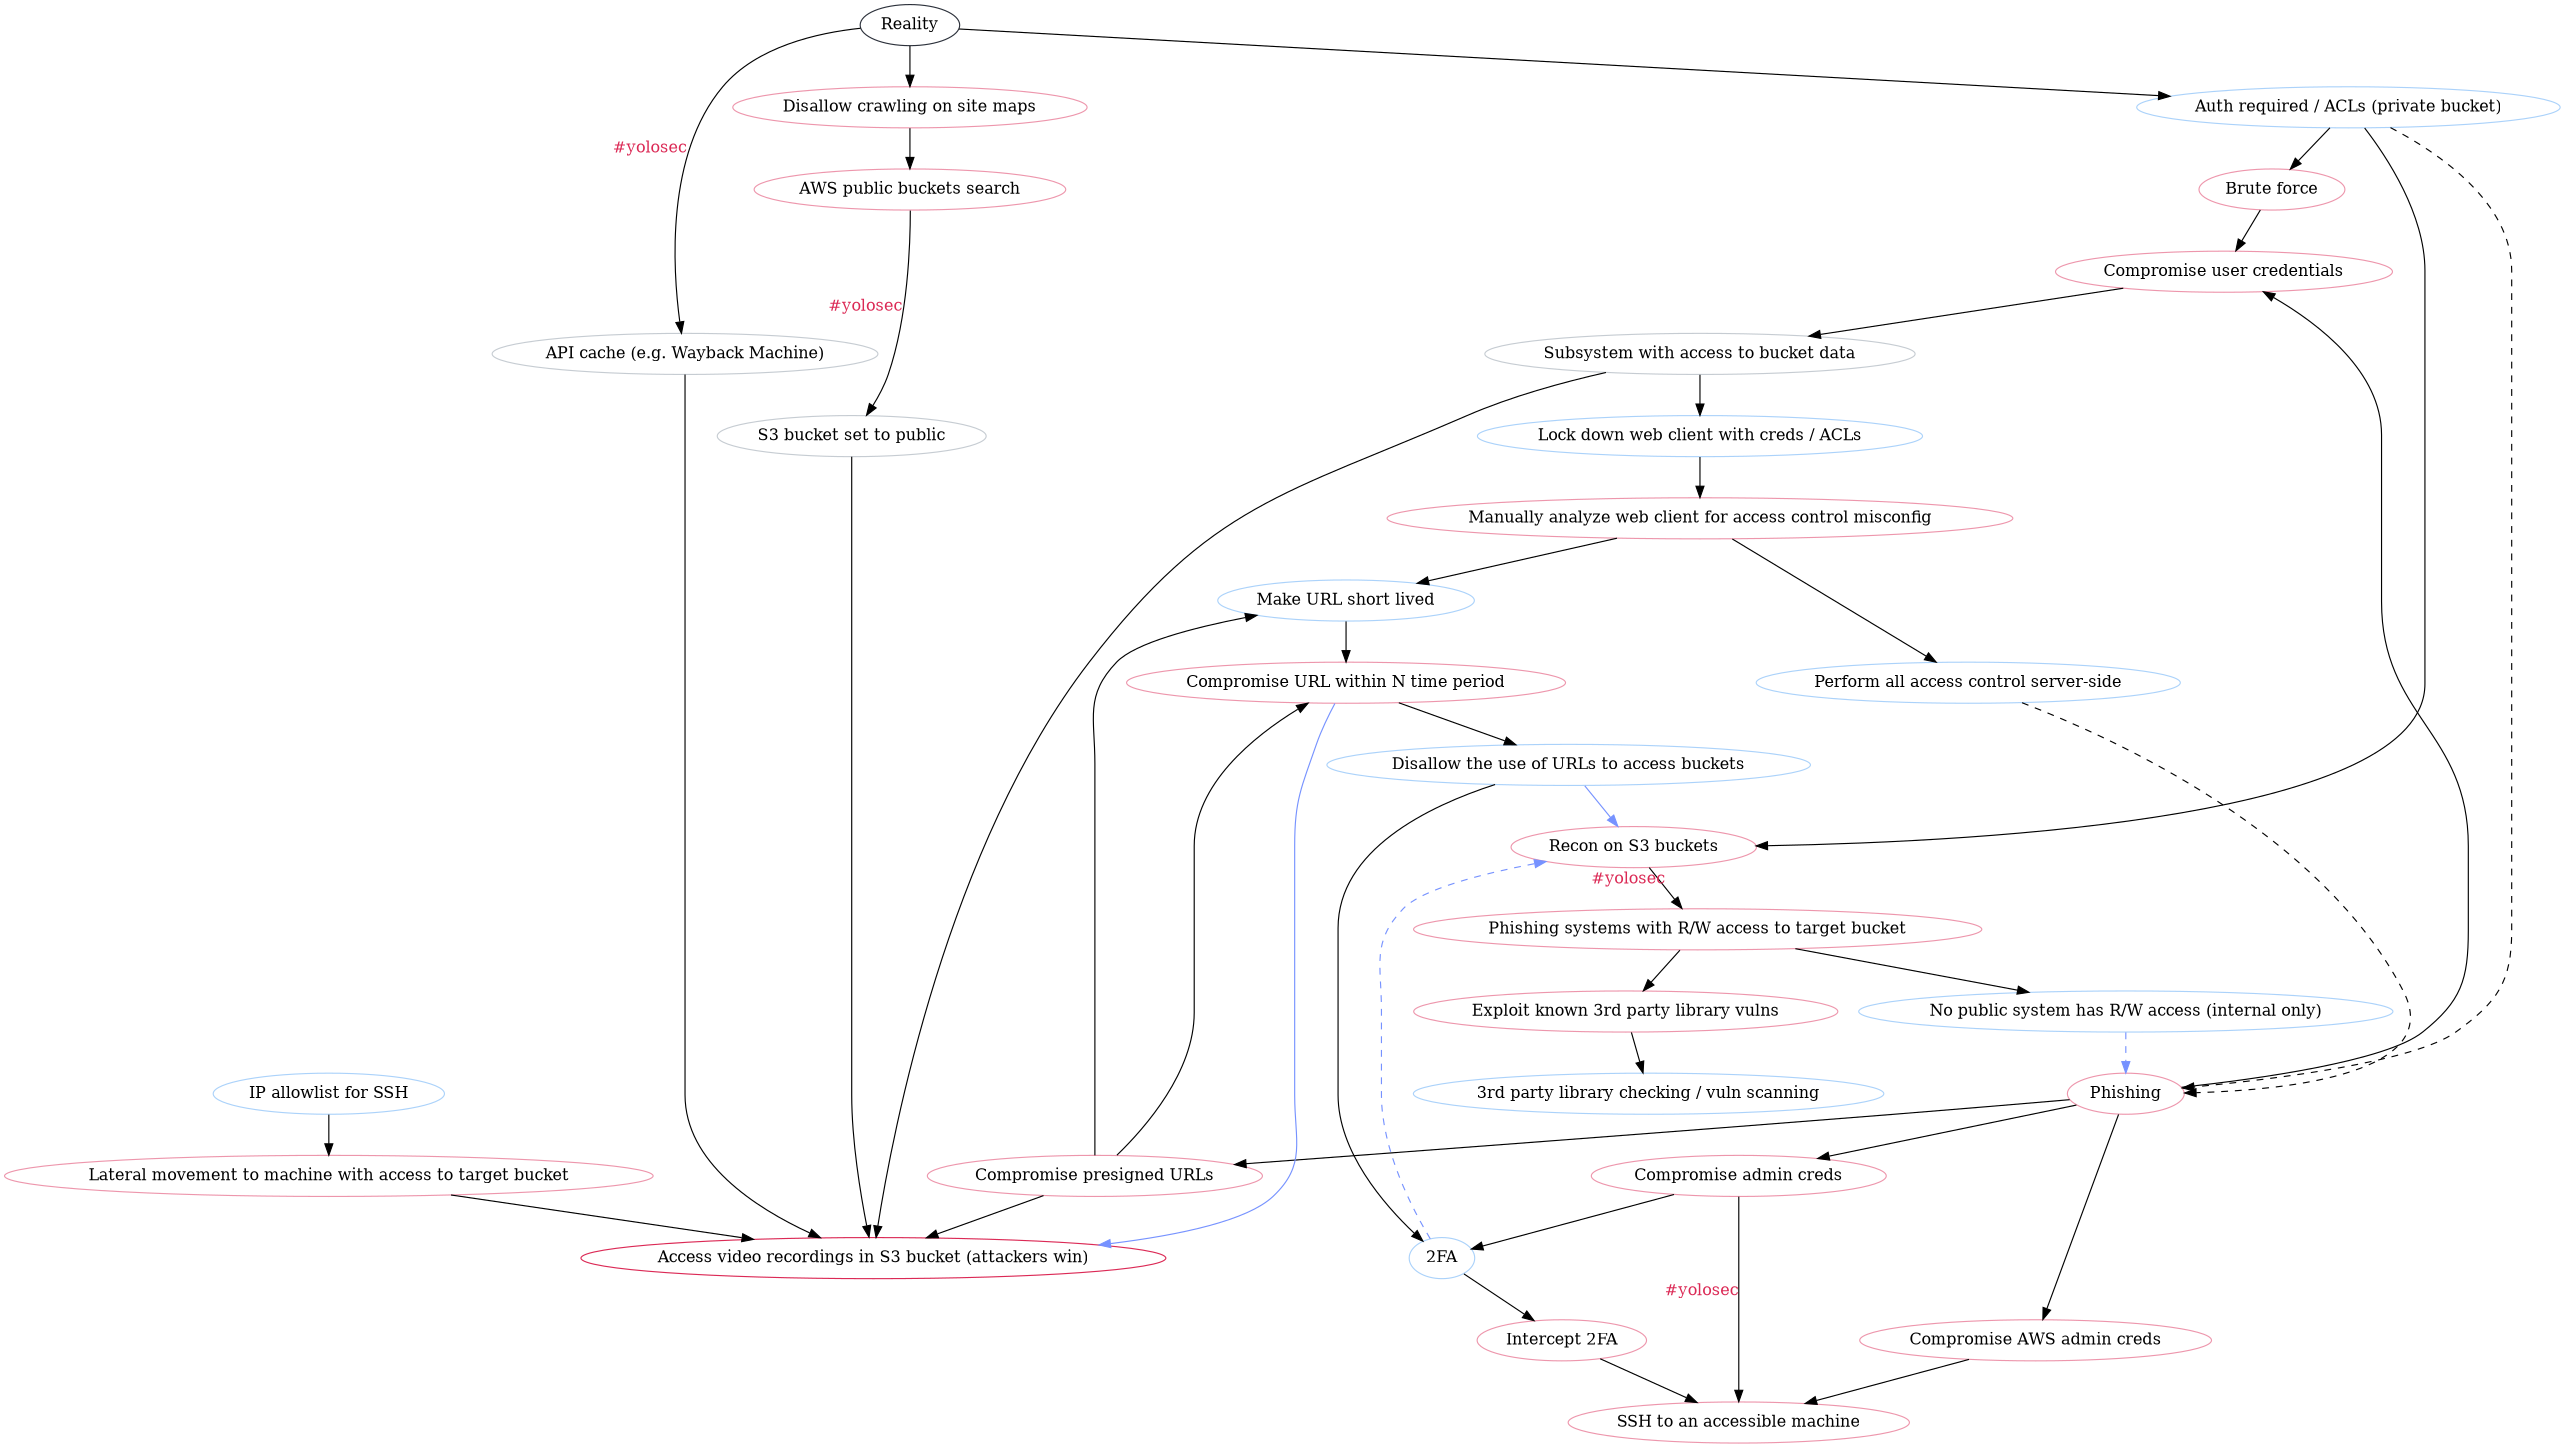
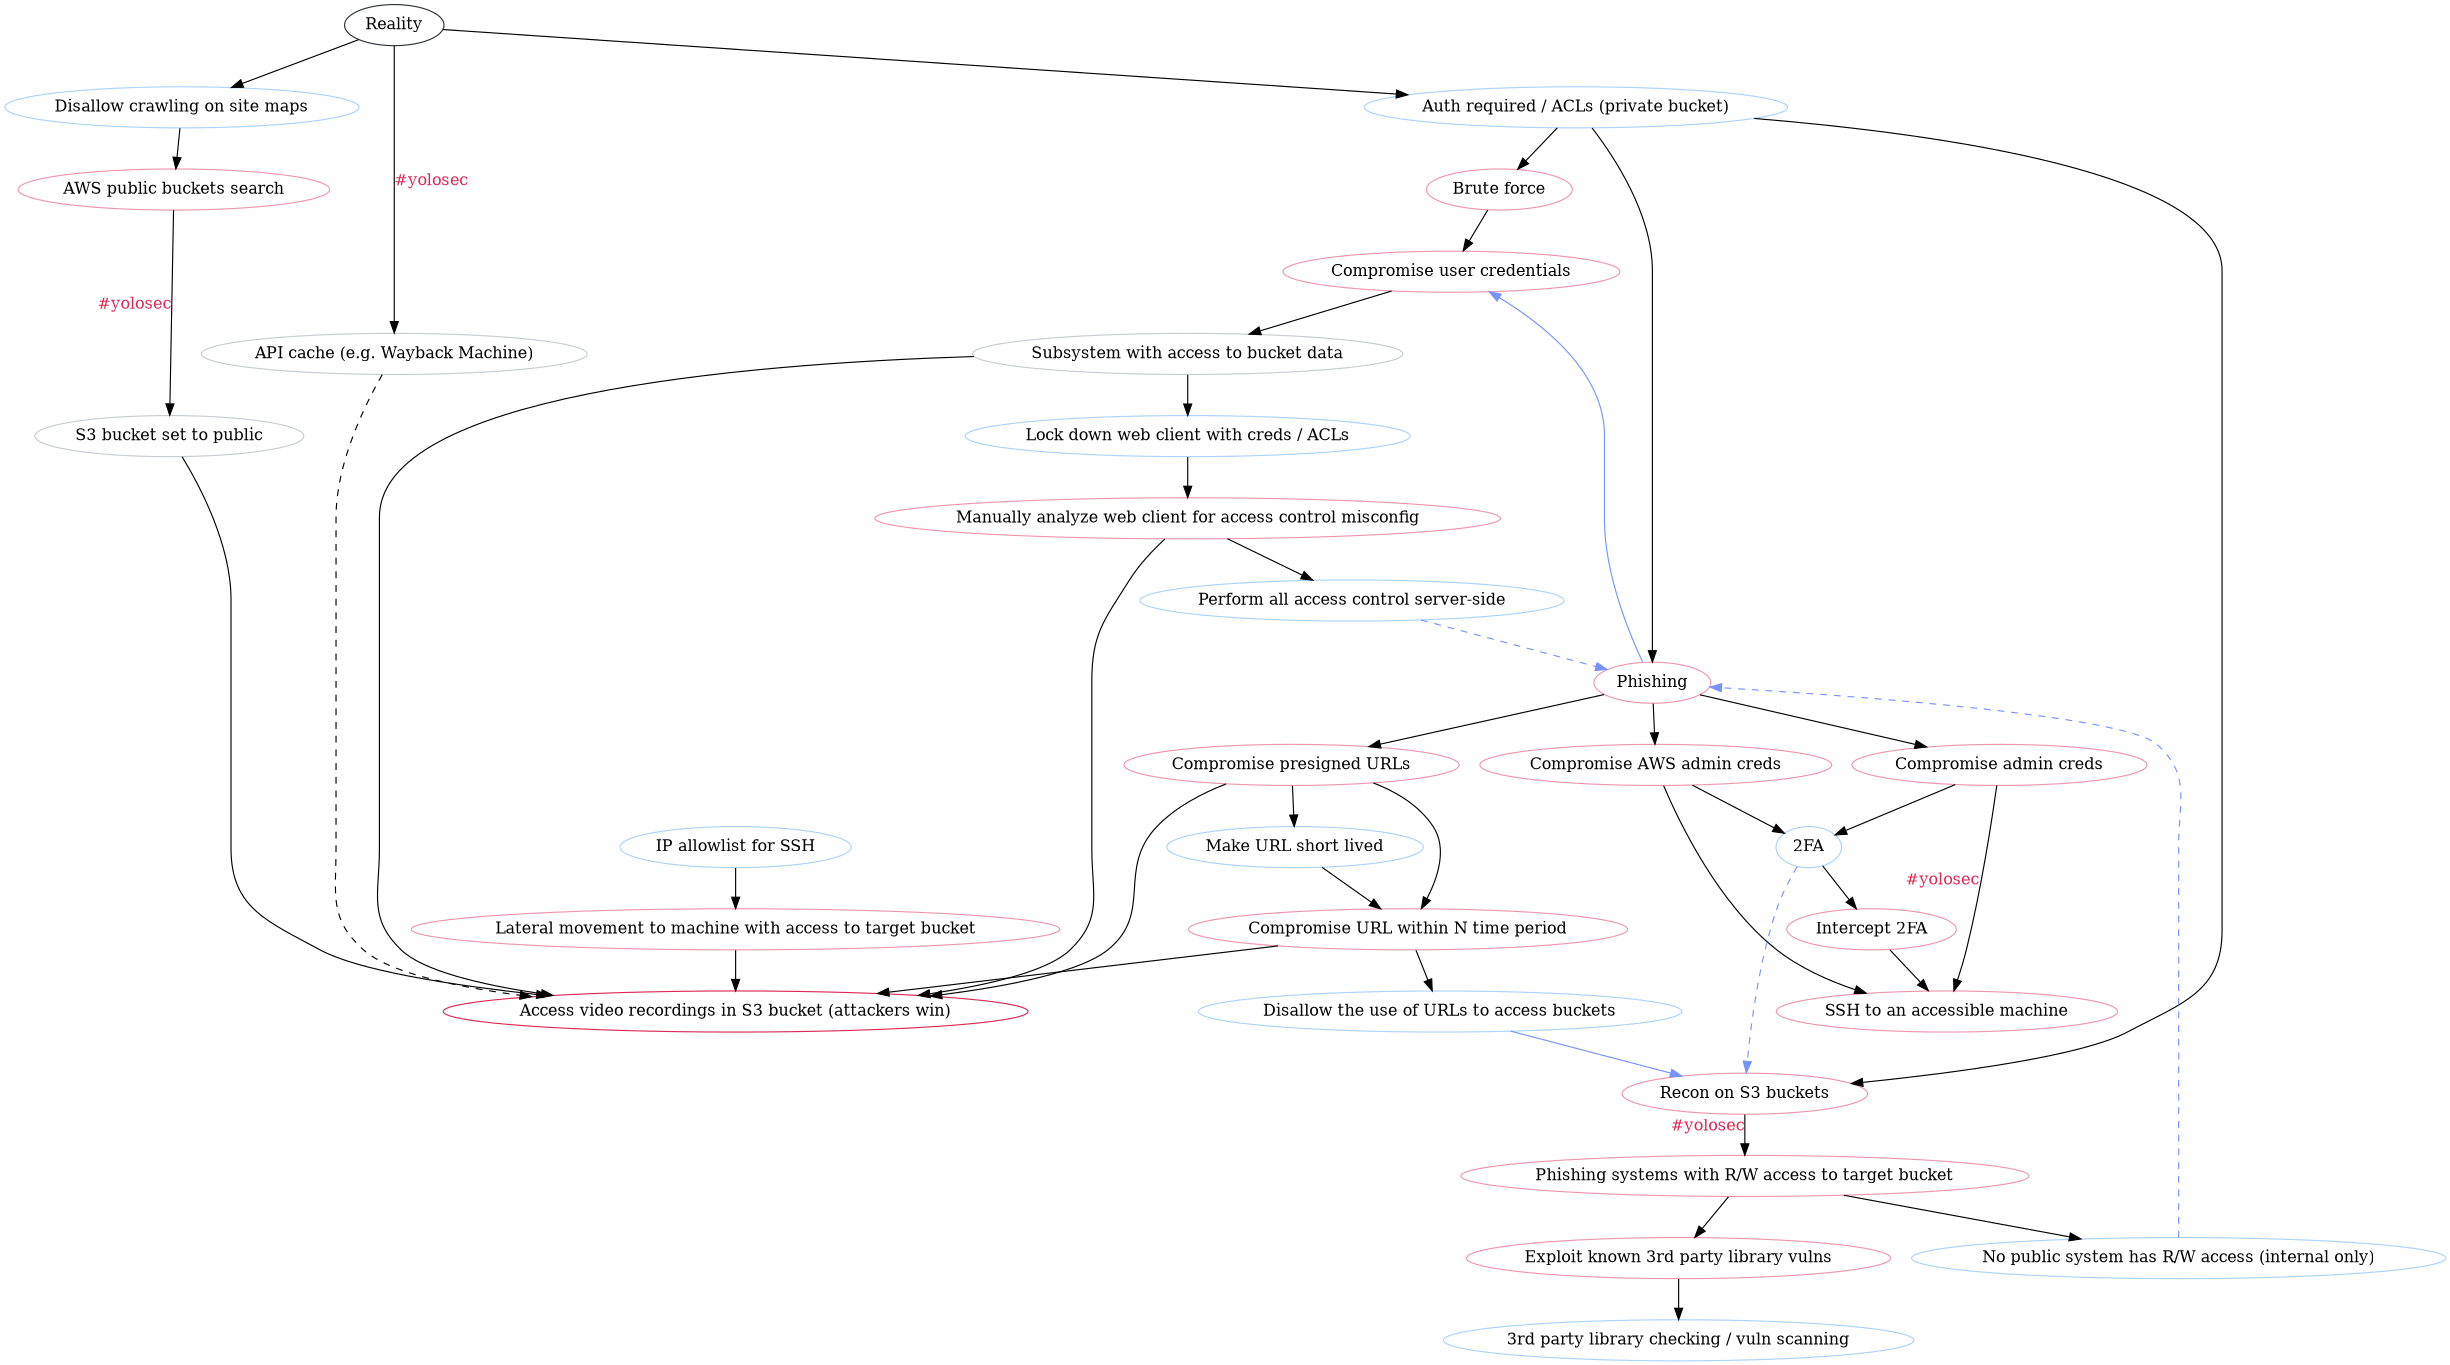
  digraph {
    node [color="#ED96AC"]
    n1 [color="#2B303A" label=Reality]
    n2 [color="#C6CCD2" label="API cache (e.g. Wayback Machine)"]
-   n3 [label="Disallow crawling on site maps"]
+   n3 [color="#ABD2FA" label="Disallow crawling on site maps"]
    n4 [color="#ABD2FA" label="Auth required / ACLs (private bucket)"]
    n5 [color="#DB2955" label="Access video recordings in S3 bucket (attackers win)"]
    n6 [label="AWS public buckets search"]
    n7 [label="Brute force"]
    n8 [label=Phishing]
    n9 [label="Recon on S3 buckets"]
    n10 [color="#C6CCD2" label="S3 bucket set to public"]
    n11 [label="Compromise user credentials"]
    n12 [color="#C6CCD2" label="Subsystem with access to bucket data"]
    n13 [label="Compromise admin creds"]
    n14 [label="Compromise AWS admin creds"]
    n15 [label="Compromise presigned URLs"]
    n16 [label="SSH to an accessible machine"]
    n17 [color="#ABD2FA" label="2FA"]
    n18 [label="Compromise URL within N time period"]
    n19 [color="#ABD2FA" label="Make URL short lived"]
    n20 [color="#ABD2FA" label="Lock down web client with creds / ACLs"]
    n21 [label="Manually analyze web client for access control misconfig"]
    n22 [color="#ABD2FA" label="Perform all access control server-side"]
    n23 [label="Intercept 2FA"]
    n24 [color="#ABD2FA" label="IP allowlist for SSH"]
    n25 [label="Lateral movement to machine with access to target bucket"]
    n26 [color="#ABD2FA" label="Disallow the use of URLs to access buckets"]
    n27 [label="Phishing systems with R/W access to target bucket"]
    n28 [label="Exploit known 3rd party library vulns"]
    n29 [color="#ABD2FA" label="No public system has R/W access (internal only)"]
    n30 [color="#ABD2FA" label="3rd party library checking / vuln scanning"]
    n1 -> n2 [fontcolor="#DB2955" xlabel="#yolosec"]
    n1 -> n3
    n1 -> n4
-   n2 -> n5
+   n2 -> n5 [style=dashed]
    n3 -> n6
    n4 -> n7
-   n4 -> n8 [style=dashed]
+   n4 -> n8
    n4 -> n9
    n6 -> n10 [fontcolor="#DB2955" xlabel="#yolosec"]
    n7 -> n11
-   n8 -> n11
+   n8 -> n11 [color="#7692FF"]
    n8 -> n13
    n8 -> n14
    n8 -> n15
    n9 -> n27 [fontcolor="#DB2955" xlabel="#yolosec"]
    n10 -> n5
    n11 -> n12
    n12 -> n5
    n12 -> n20
    n13 -> n16 [fontcolor="#DB2955" xlabel="#yolosec"]
    n13 -> n17
    n14 -> n16
-   n26 -> n17
+   n14 -> n17
    n15 -> n5
    n15 -> n18
    n15 -> n19
    n17 -> n9 [color="#7692FF" style=dashed]
    n17 -> n23
-   n18 -> n5 [color="#7692FF"]
+   n18 -> n5
    n18 -> n26
    n19 -> n18
    n20 -> n21
-   n21 -> n19
+   n21 -> n5
    n21 -> n22
-   n22 -> n8 [color=black style=dashed]
+   n22 -> n8 [color="#7692FF" style=dashed]
    n23 -> n16
    n24 -> n25
    n25 -> n5
    n26 -> n9 [color="#7692FF" style=solid]
    n27 -> n28
    n27 -> n29
    n28 -> n30
    n29 -> n8 [color="#7692FF" style=dashed]
  }
